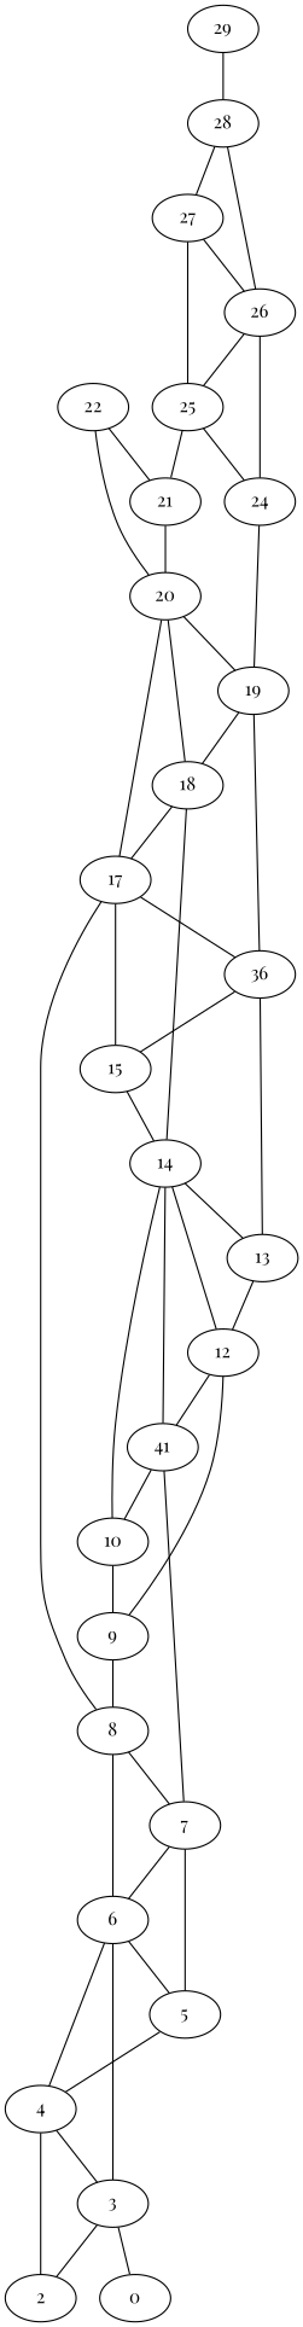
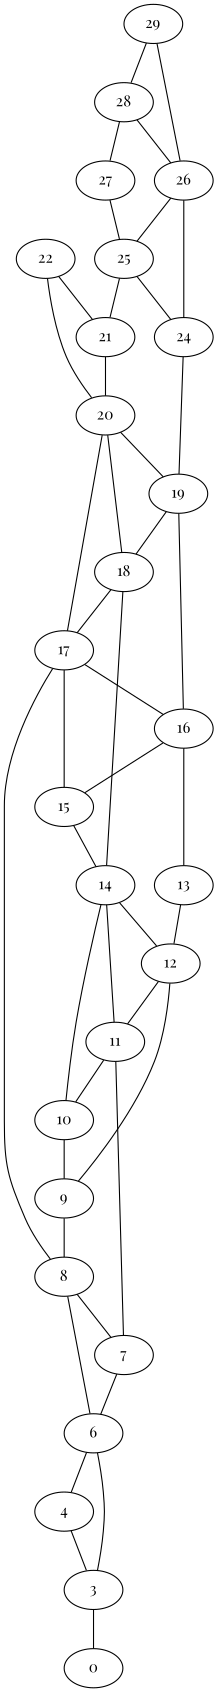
  graph {
    fontname="Playfair Display"
    node [fontname="Playfair Display"]
    edge [fontname="Playfair Display"]
    3
    0
-   2
    4
-   5
    6
    7
    8
    9
    10
-   11 [label=41]
+   11
    12
    13
    14
    15
-   16 [label=36]
+   16
    17
    18
    19
    20
    21
    22
    24
    25
    26
    27
    28
    29
    3 -- 0
-   3 -- 2
    4 -- 3
-   4 -- 2
-   5 -- 4
    6 -- 3
    6 -- 4
-   6 -- 5
-   7 -- 5
    7 -- 6
    8 -- 6
    8 -- 7
    9 -- 8
    10 -- 9
    11 -- 7
    11 -- 10
    12 -- 9
    12 -- 11
    13 -- 12
    14 -- 10
    14 -- 11
    14 -- 12
-   14 -- 13
    15 -- 14
    16 -- 13
    16 -- 15
    17 -- 8
    17 -- 15
    17 -- 16
    18 -- 14
    18 -- 17
    19 -- 16
    19 -- 18
    20 -- 17
    20 -- 18
    20 -- 19
    21 -- 20
    22 -- 20
    22 -- 21
    24 -- 19
    25 -- 21
    25 -- 24
    26 -- 24
    26 -- 25
    27 -- 25
-   27 -- 26
+   29 -- 26
    28 -- 26
    28 -- 27
    29 -- 28
  }
